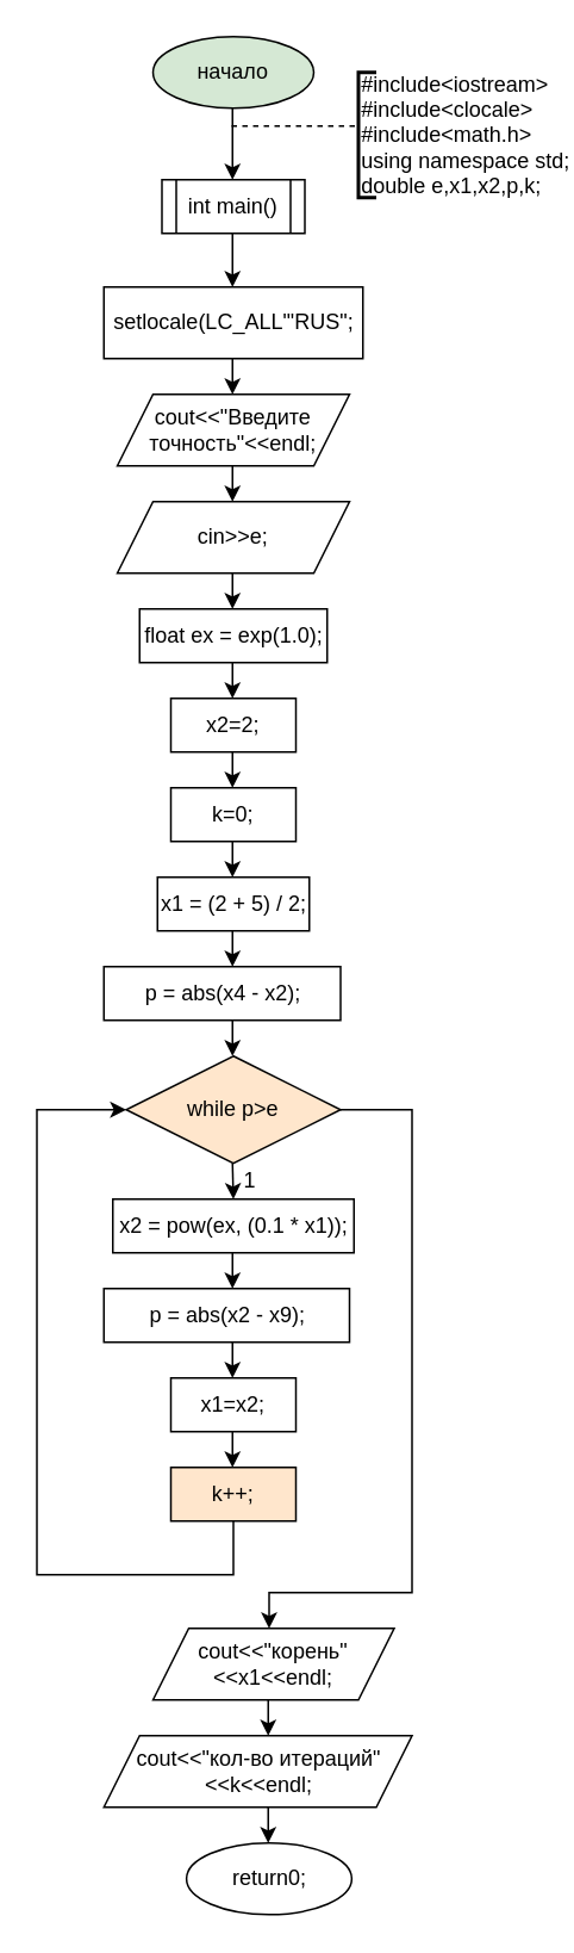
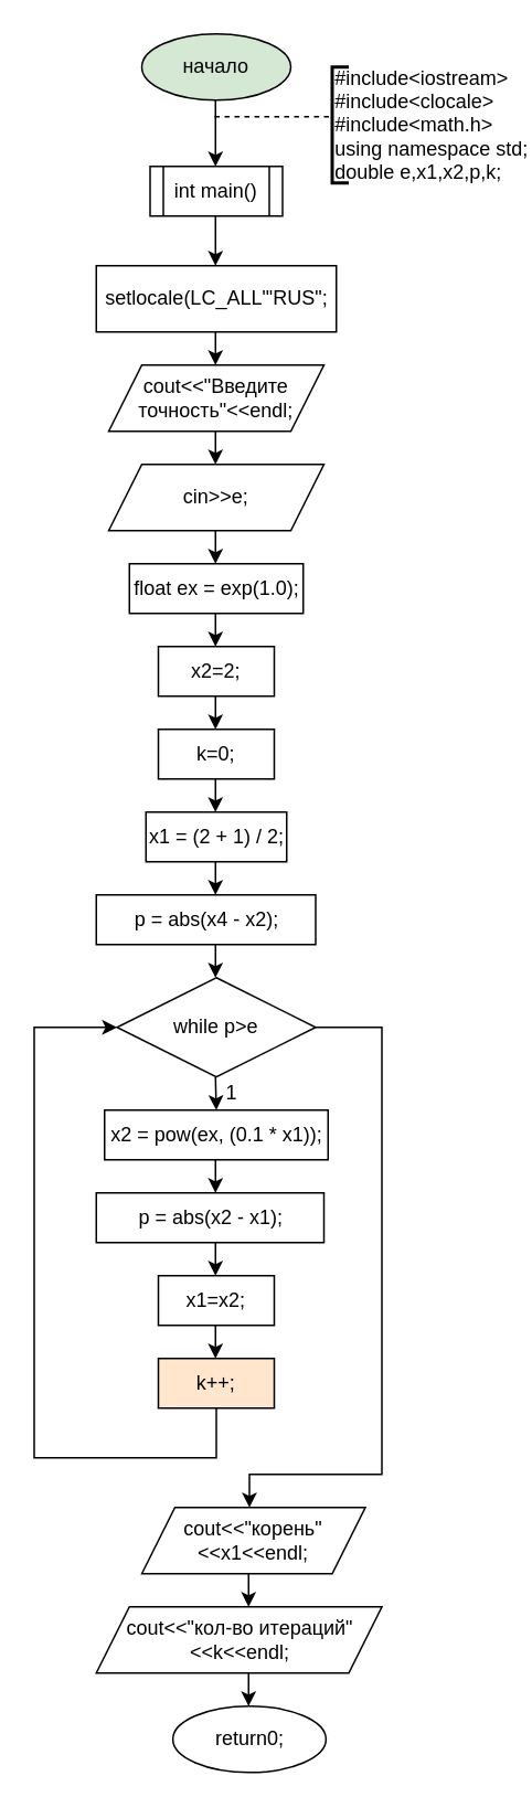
  <mxCell id="0" />
  <mxCell id="1" parent="0" />
  <mxCell id="2" value="" style="endArrow=classic;html=1;rounded=0;" edge="1" parent="1"><mxGeometry width="50" height="50" relative="1" as="geometry"><mxPoint x="129.5" y="60" as="sourcePoint" /><mxPoint x="129.5" y="100" as="targetPoint" /></mxGeometry></mxCell>
  <mxCell id="3" value="" style="endArrow=none;dashed=1;html=1;rounded=0;" edge="1" parent="1"><mxGeometry width="50" height="50" relative="1" as="geometry"><mxPoint x="129" y="70" as="sourcePoint" /><mxPoint x="200" y="70" as="targetPoint" /></mxGeometry></mxCell>
  <mxCell id="4" value="#include&amp;lt;iostream&amp;gt;&lt;div&gt;#include&amp;lt;clocale&amp;gt;&lt;br&gt;&lt;/div&gt;&lt;div&gt;#include&amp;lt;math.h&amp;gt;&lt;br&gt;&lt;/div&gt;&lt;div&gt;using namespace std;&lt;/div&gt;&lt;div&gt;double e,x1,x2,p,k;&lt;/div&gt;" style="strokeWidth=2;html=1;shape=mxgraph.flowchart.annotation_1;align=left;pointerEvents=1;" vertex="1" parent="1"><mxGeometry x="200" y="40" width="10" height="70" as="geometry" /></mxCell>
  <mxCell id="5" value="int main()" style="shape=process;whiteSpace=wrap;html=1;backgroundOutline=1;" vertex="1" parent="1"><mxGeometry x="90" y="100" width="80" height="30" as="geometry" /></mxCell>
  <mxCell id="6" value="setlocale(LC_ALL&quot;'RUS&quot;;" style="rounded=0;whiteSpace=wrap;html=1;" vertex="1" parent="1"><mxGeometry x="57.5" y="160" width="145" height="40" as="geometry" /></mxCell>
  <mxCell id="7" value="" style="endArrow=classic;html=1;rounded=0;" edge="1" parent="1"><mxGeometry width="50" height="50" relative="1" as="geometry"><mxPoint x="129.5" y="130" as="sourcePoint" /><mxPoint x="129.5" y="160" as="targetPoint" /></mxGeometry></mxCell>
  <mxCell id="8" value="" style="endArrow=classic;html=1;rounded=0;" edge="1" parent="1"><mxGeometry width="50" height="50" relative="1" as="geometry"><mxPoint x="129.5" y="200" as="sourcePoint" /><mxPoint x="129.5" y="220" as="targetPoint" /></mxGeometry></mxCell>
  <mxCell id="9" value="cout&amp;lt;&amp;lt;&quot;Введите точность&quot;&amp;lt;&amp;lt;endl;" style="shape=parallelogram;perimeter=parallelogramPerimeter;whiteSpace=wrap;html=1;fixedSize=1;" vertex="1" parent="1"><mxGeometry x="65" y="220" width="130" height="40" as="geometry" /></mxCell>
  <mxCell id="10" value="cin&amp;gt;&amp;gt;e;" style="shape=parallelogram;perimeter=parallelogramPerimeter;whiteSpace=wrap;html=1;fixedSize=1;" vertex="1" parent="1"><mxGeometry x="65" y="280" width="130" height="40" as="geometry" /></mxCell>
  <mxCell id="11" value="" style="endArrow=classic;html=1;rounded=0;" edge="1" parent="1"><mxGeometry width="50" height="50" relative="1" as="geometry"><mxPoint x="129.5" y="260" as="sourcePoint" /><mxPoint x="129.5" y="280" as="targetPoint" /></mxGeometry></mxCell>
  <mxCell id="12" value="" style="endArrow=classic;html=1;rounded=0;" edge="1" parent="1"><mxGeometry width="50" height="50" relative="1" as="geometry"><mxPoint x="129.5" y="320" as="sourcePoint" /><mxPoint x="129.5" y="340" as="targetPoint" /></mxGeometry></mxCell>
  <mxCell id="13" value="float ex = exp(1.0);" style="rounded=0;whiteSpace=wrap;html=1;" vertex="1" parent="1"><mxGeometry x="77.5" y="340" width="105" height="30" as="geometry" /></mxCell>
  <mxCell id="14" value="x2=2;" style="rounded=0;whiteSpace=wrap;html=1;" vertex="1" parent="1"><mxGeometry x="95" y="390" width="70" height="30" as="geometry" /></mxCell>
  <mxCell id="15" value="k=0;" style="rounded=0;whiteSpace=wrap;html=1;" vertex="1" parent="1"><mxGeometry x="95" y="440" width="70" height="30" as="geometry" /></mxCell>
  <mxCell id="16" value="" style="endArrow=classic;html=1;rounded=0;" edge="1" parent="1"><mxGeometry width="50" height="50" relative="1" as="geometry"><mxPoint x="129.5" y="370" as="sourcePoint" /><mxPoint x="129.5" y="390" as="targetPoint" /></mxGeometry></mxCell>
  <mxCell id="17" value="" style="endArrow=classic;html=1;rounded=0;" edge="1" parent="1"><mxGeometry width="50" height="50" relative="1" as="geometry"><mxPoint x="129.5" y="420" as="sourcePoint" /><mxPoint x="129.5" y="440" as="targetPoint" /></mxGeometry></mxCell>
  <mxCell id="18" value="" style="endArrow=classic;html=1;rounded=0;" edge="1" parent="1"><mxGeometry width="50" height="50" relative="1" as="geometry"><mxPoint x="129.5" y="470" as="sourcePoint" /><mxPoint x="129.5" y="490" as="targetPoint" /></mxGeometry></mxCell>
- <mxCell id="19" value="x1 = (2 + 5) / 2;" style="rounded=0;whiteSpace=wrap;html=1;" vertex="1" parent="1"><mxGeometry x="87.5" y="490" width="85" height="30" as="geometry" /></mxCell>
- <mxCell id="20" value="while p&amp;gt;e" style="rhombus;whiteSpace=wrap;html=1;fillColor=#ffe6cc;" vertex="1" parent="1"><mxGeometry x="70" y="590" width="120" height="60" as="geometry" /></mxCell>
+ <mxCell id="19" value="x1 = (2 + 1) / 2;" style="rounded=0;whiteSpace=wrap;html=1;" vertex="1" parent="1"><mxGeometry x="87.5" y="490" width="85" height="30" as="geometry" /></mxCell>
+ <mxCell id="20" value="while p&amp;gt;e" style="rhombus;whiteSpace=wrap;html=1;" vertex="1" parent="1"><mxGeometry x="70" y="590" width="120" height="60" as="geometry" /></mxCell>
  <mxCell id="21" value="" style="endArrow=classic;html=1;rounded=0;" edge="1" parent="1"><mxGeometry width="50" height="50" relative="1" as="geometry"><mxPoint x="129.5" y="570" as="sourcePoint" /><mxPoint x="129.5" y="590" as="targetPoint" /></mxGeometry></mxCell>
  <mxCell id="22" value="" style="endArrow=classic;html=1;rounded=0;" edge="1" parent="1"><mxGeometry width="50" height="50" relative="1" as="geometry"><mxPoint x="129.5" y="650" as="sourcePoint" /><mxPoint x="130" y="670" as="targetPoint" /></mxGeometry></mxCell>
  <mxCell id="23" value="1" style="text;html=1;align=center;verticalAlign=middle;resizable=0;points=[];autosize=1;strokeColor=none;fillColor=none;" vertex="1" parent="1"><mxGeometry x="124" y="645" width="30" height="30" as="geometry" /></mxCell>
  <mxCell id="24" value="x2 = pow(ex, (0.1 * x1));" style="rounded=0;whiteSpace=wrap;html=1;" vertex="1" parent="1"><mxGeometry x="62.5" y="670" width="135" height="30" as="geometry" /></mxCell>
  <mxCell id="25" value="" style="endArrow=classic;html=1;rounded=0;" edge="1" parent="1"><mxGeometry width="50" height="50" relative="1" as="geometry"><mxPoint x="129.5" y="700" as="sourcePoint" /><mxPoint x="129.5" y="720" as="targetPoint" /></mxGeometry></mxCell>
- <mxCell id="26" value="p = abs(x2 - x9);" style="rounded=0;whiteSpace=wrap;html=1;" vertex="1" parent="1"><mxGeometry x="57.5" y="720" width="137.5" height="30" as="geometry" /></mxCell>
+ <mxCell id="26" value="p = abs(x2 - x1);" style="rounded=0;whiteSpace=wrap;html=1;" vertex="1" parent="1"><mxGeometry x="57.5" y="720" width="137.5" height="30" as="geometry" /></mxCell>
  <mxCell id="27" value="" style="endArrow=classic;html=1;rounded=0;" edge="1" parent="1"><mxGeometry width="50" height="50" relative="1" as="geometry"><mxPoint x="129.5" y="750" as="sourcePoint" /><mxPoint x="129.5" y="770" as="targetPoint" /></mxGeometry></mxCell>
  <mxCell id="28" value="x1=x2;" style="rounded=0;whiteSpace=wrap;html=1;" vertex="1" parent="1"><mxGeometry x="95" y="770" width="70" height="30" as="geometry" /></mxCell>
  <mxCell id="29" value="k++;" style="rounded=0;whiteSpace=wrap;html=1;fillColor=#ffe6cc;" vertex="1" parent="1"><mxGeometry x="95" y="820" width="70" height="30" as="geometry" /></mxCell>
  <mxCell id="30" value="" style="endArrow=classic;html=1;rounded=0;" edge="1" parent="1"><mxGeometry width="50" height="50" relative="1" as="geometry"><mxPoint x="129.5" y="800" as="sourcePoint" /><mxPoint x="129.5" y="820" as="targetPoint" /></mxGeometry></mxCell>
  <mxCell id="31" value="cout&amp;lt;&amp;lt;&quot;корень&quot;&amp;lt;&amp;lt;x1&amp;lt;&amp;lt;endl;" style="shape=parallelogram;perimeter=parallelogramPerimeter;whiteSpace=wrap;html=1;fixedSize=1;" vertex="1" parent="1"><mxGeometry x="85" y="910" width="135" height="40" as="geometry" /></mxCell>
  <mxCell id="32" value="cout&amp;lt;&amp;lt;&quot;кол-во итераций&quot;&amp;lt;&amp;lt;k&amp;lt;&amp;lt;endl;" style="shape=parallelogram;perimeter=parallelogramPerimeter;whiteSpace=wrap;html=1;fixedSize=1;" vertex="1" parent="1"><mxGeometry x="57.5" y="970" width="172.5" height="40" as="geometry" /></mxCell>
  <mxCell id="33" value="" style="endArrow=classic;html=1;rounded=0;" edge="1" parent="1"><mxGeometry width="50" height="50" relative="1" as="geometry"><mxPoint x="149.5" y="950" as="sourcePoint" /><mxPoint x="149.5" y="970" as="targetPoint" /></mxGeometry></mxCell>
  <mxCell id="34" value="" style="endArrow=classic;html=1;rounded=0;" edge="1" parent="1"><mxGeometry width="50" height="50" relative="1" as="geometry"><mxPoint x="149.5" y="1010" as="sourcePoint" /><mxPoint x="149.5" y="1030" as="targetPoint" /></mxGeometry></mxCell>
  <mxCell id="35" value="return0;" style="ellipse;whiteSpace=wrap;html=1;" vertex="1" parent="1"><mxGeometry x="103.75" y="1030" width="92.5" height="40" as="geometry" /></mxCell>
  <mxCell id="36" value="начало" style="ellipse;whiteSpace=wrap;html=1;fillColor=#d5e8d4;" vertex="1" parent="1"><mxGeometry x="85" y="20" width="90" height="40" as="geometry" /></mxCell>
  <mxCell id="37" value="" style="endArrow=classic;html=1;rounded=0;" edge="1" parent="1"><mxGeometry width="50" height="50" relative="1" as="geometry"><mxPoint x="129.5" y="520" as="sourcePoint" /><mxPoint x="129.5" y="540" as="targetPoint" /></mxGeometry></mxCell>
  <mxCell id="38" value="&lt;span style=&quot;white-space: normal;&quot;&gt;p = abs(x4 - x2);&lt;/span&gt;" style="rounded=0;whiteSpace=wrap;html=1;" vertex="1" parent="1"><mxGeometry x="57.5" y="540" width="132.5" height="30" as="geometry" /></mxCell>
  <mxCell id="39" value="" style="endArrow=classic;html=1;rounded=0;exitX=0.5;exitY=1;exitDx=0;exitDy=0;" edge="1" parent="1" source="29"><mxGeometry width="50" height="50" relative="1" as="geometry"><mxPoint x="140" y="900" as="sourcePoint" /><mxPoint x="70" y="620" as="targetPoint" /><Array as="points"><mxPoint x="130" y="880" /><mxPoint x="20" y="880" /><mxPoint x="20" y="620" /></Array></mxGeometry></mxCell>
  <mxCell id="40" value="" style="endArrow=classic;html=1;rounded=0;" edge="1" parent="1"><mxGeometry width="50" height="50" relative="1" as="geometry"><mxPoint x="190" y="620" as="sourcePoint" /><mxPoint x="150" y="910" as="targetPoint" /><Array as="points"><mxPoint x="230" y="620" /><mxPoint x="230" y="890" /><mxPoint x="150" y="890" /></Array></mxGeometry></mxCell>
